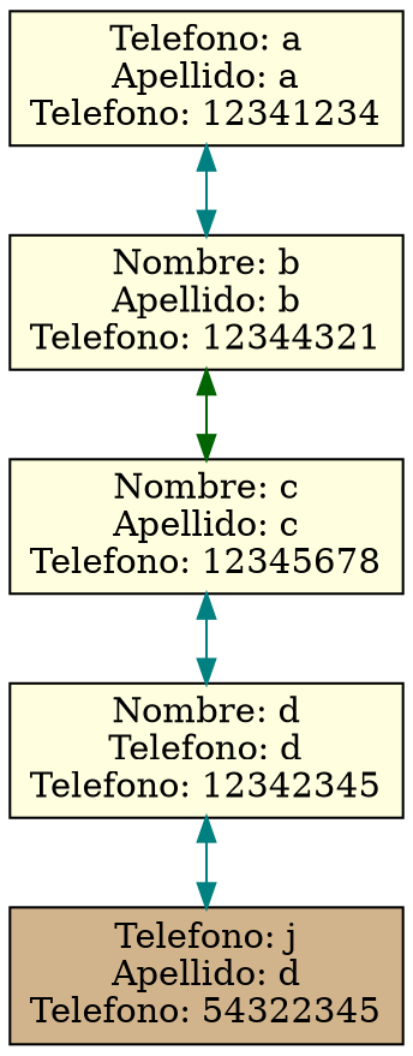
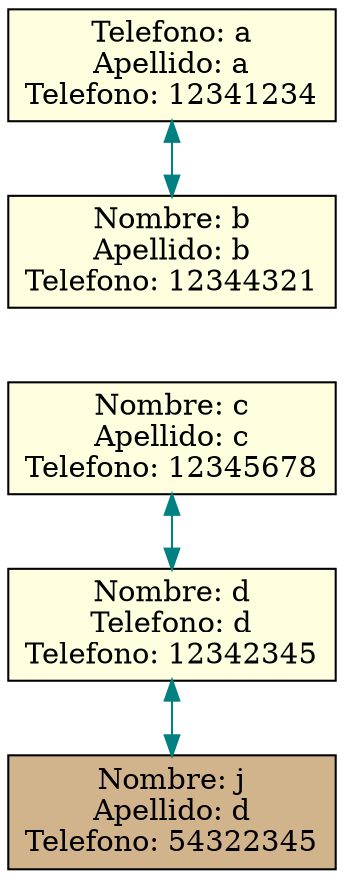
  digraph {
    node [fillcolor=lightyellow shape=record style=filled]
    edge [color=teal dir=both]
    n1 [label="Telefono: a\nApellido: a\nTelefono: 12341234"]
    n2 [label="Nombre: b\nApellido: b\nTelefono: 12344321"]
    n3 [label="Nombre: c\nApellido: c\nTelefono: 12345678"]
    n4 [label="Nombre: d\nTelefono: d\nTelefono: 12342345"]
-   n5 [fillcolor=tan label="Telefono: j\nApellido: d\nTelefono: 54322345"]
+   n5 [fillcolor=tan label="Nombre: j\nApellido: d\nTelefono: 54322345"]
    n1 -> n2
-   n2 -> n3 [color=darkgreen]
    n3 -> n4
    n4 -> n5
  }
